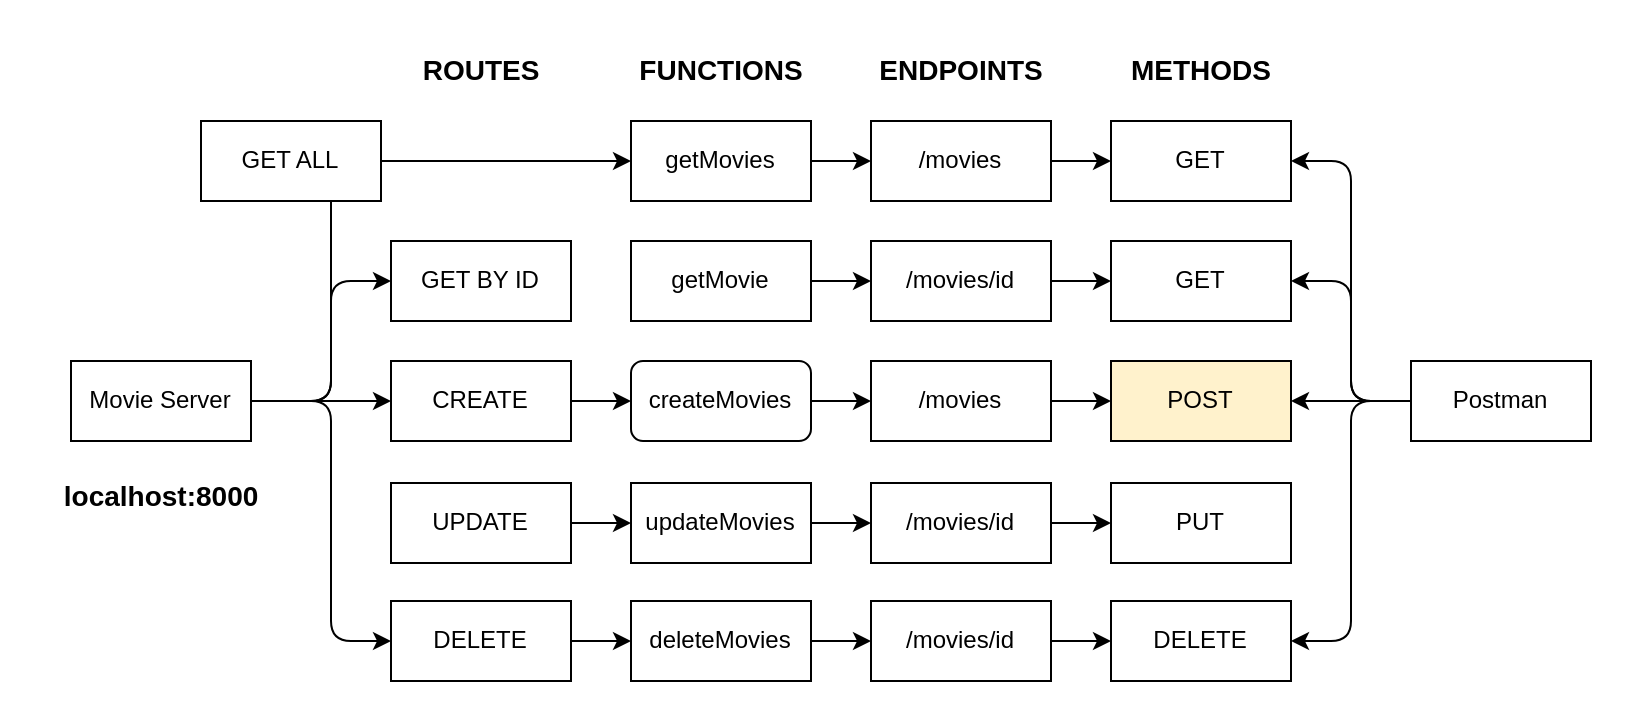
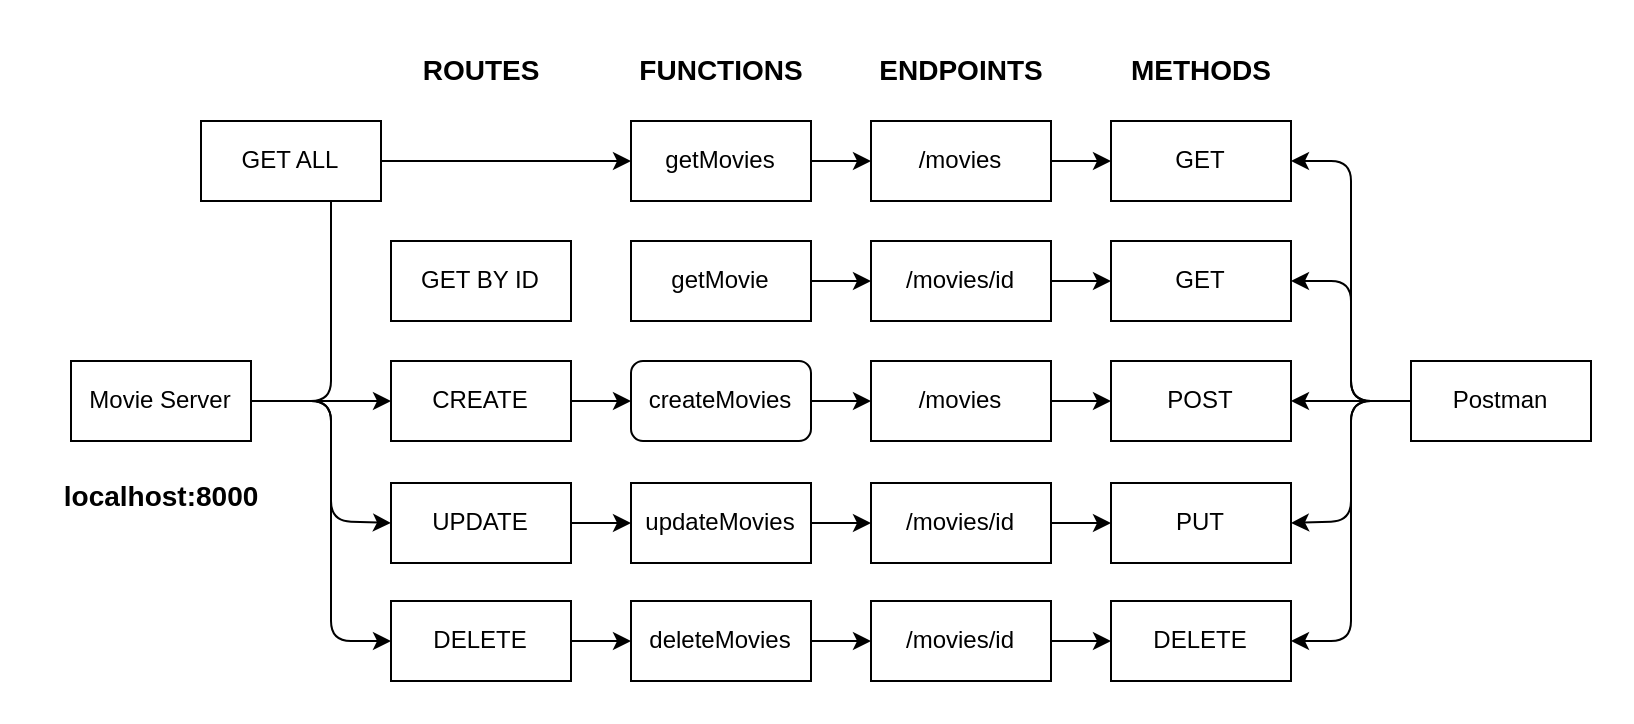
  <mxCell id="0" />
  <mxCell id="1" parent="0" />
  <mxCell id="2" style="edgeStyle=none;html=1;exitX=1;exitY=0.5;exitDx=0;exitDy=0;" edge="1" parent="1" source="7"><mxGeometry relative="1" as="geometry"><mxPoint x="195" y="200" as="targetPoint" /></mxGeometry></mxCell>
- <mxCell id="4" style="edgeStyle=none;html=1;exitX=1;exitY=0.5;exitDx=0;exitDy=0;entryX=0;entryY=0.5;entryDx=0;entryDy=0;" edge="1" parent="1" source="7" target="16"><mxGeometry relative="1" as="geometry"><Array as="points"><mxPoint x="165" y="200" /><mxPoint x="165" y="140" /></Array></mxGeometry></mxCell>
+ <mxCell id="3" style="edgeStyle=none;html=1;exitX=1;exitY=0.5;exitDx=0;exitDy=0;entryX=0;entryY=0.5;entryDx=0;entryDy=0;" edge="1" parent="1" source="7" target="15"><mxGeometry relative="1" as="geometry"><Array as="points"><mxPoint x="165" y="200" /><mxPoint x="165" y="260" /></Array></mxGeometry></mxCell>
  <mxCell id="5" style="edgeStyle=none;html=1;exitX=1;exitY=0.5;exitDx=0;exitDy=0;entryX=0;entryY=0.5;entryDx=0;entryDy=0;" edge="1" parent="1" source="7" target="11"><mxGeometry relative="1" as="geometry"><Array as="points"><mxPoint x="165" y="200" /><mxPoint x="165" y="80" /></Array></mxGeometry></mxCell>
  <mxCell id="6" style="edgeStyle=none;html=1;exitX=1;exitY=0.5;exitDx=0;exitDy=0;entryX=0;entryY=0.5;entryDx=0;entryDy=0;" edge="1" parent="1" source="7" target="13"><mxGeometry relative="1" as="geometry"><Array as="points"><mxPoint x="165" y="200" /><mxPoint x="165" y="320" /></Array></mxGeometry></mxCell>
  <mxCell id="7" value="Movie Server" style="rounded=0;whiteSpace=wrap;html=1;" vertex="1" parent="1"><mxGeometry x="35" y="180" width="90" height="40" as="geometry" /></mxCell>
  <mxCell id="8" style="edgeStyle=none;html=1;exitX=1;exitY=0.5;exitDx=0;exitDy=0;entryX=0;entryY=0.5;entryDx=0;entryDy=0;fontSize=14;" edge="1" parent="1" source="9" target="22"><mxGeometry relative="1" as="geometry" /></mxCell>
  <mxCell id="9" value="CREATE" style="rounded=0;whiteSpace=wrap;html=1;" vertex="1" parent="1"><mxGeometry x="195" y="180" width="90" height="40" as="geometry" /></mxCell>
  <mxCell id="10" style="edgeStyle=none;html=1;exitX=1;exitY=0.5;exitDx=0;exitDy=0;entryX=0;entryY=0.5;entryDx=0;entryDy=0;fontSize=14;" edge="1" parent="1" source="11" target="24"><mxGeometry relative="1" as="geometry" /></mxCell>
  <mxCell id="11" value="GET ALL" style="rounded=0;whiteSpace=wrap;html=1;" vertex="1" parent="1"><mxGeometry x="100" y="60" width="90" height="40" as="geometry" /></mxCell>
  <mxCell id="12" style="edgeStyle=none;html=1;exitX=1;exitY=0.5;exitDx=0;exitDy=0;entryX=0;entryY=0.5;entryDx=0;entryDy=0;fontSize=14;" edge="1" parent="1" source="13" target="26"><mxGeometry relative="1" as="geometry" /></mxCell>
  <mxCell id="13" value="DELETE" style="rounded=0;whiteSpace=wrap;html=1;" vertex="1" parent="1"><mxGeometry x="195" y="300" width="90" height="40" as="geometry" /></mxCell>
  <mxCell id="14" style="edgeStyle=none;html=1;exitX=1;exitY=0.5;exitDx=0;exitDy=0;fontSize=14;" edge="1" parent="1" source="15" target="28"><mxGeometry relative="1" as="geometry" /></mxCell>
  <mxCell id="15" value="UPDATE&lt;br&gt;" style="rounded=0;whiteSpace=wrap;html=1;" vertex="1" parent="1"><mxGeometry x="195" y="241" width="90" height="40" as="geometry" /></mxCell>
  <mxCell id="16" value="GET BY ID" style="rounded=0;whiteSpace=wrap;html=1;" vertex="1" parent="1"><mxGeometry x="195" y="120" width="90" height="40" as="geometry" /></mxCell>
  <mxCell id="17" value="&lt;b&gt;&lt;font style=&quot;font-size: 14px;&quot;&gt;ROUTES&lt;br&gt;&lt;/font&gt;&lt;/b&gt;" style="text;html=1;align=center;verticalAlign=middle;resizable=0;points=[];autosize=1;strokeColor=none;fillColor=none;" vertex="1" parent="1"><mxGeometry x="200" y="20" width="80" height="30" as="geometry" /></mxCell>
  <mxCell id="18" value="&lt;b&gt;&lt;font style=&quot;font-size: 14px;&quot;&gt;FUNCTIONS&lt;br&gt;&lt;/font&gt;&lt;/b&gt;" style="text;html=1;align=center;verticalAlign=middle;resizable=0;points=[];autosize=1;strokeColor=none;fillColor=none;" vertex="1" parent="1"><mxGeometry x="305" y="20" width="110" height="30" as="geometry" /></mxCell>
  <mxCell id="19" value="&lt;b&gt;&lt;font style=&quot;font-size: 14px;&quot;&gt;ENDPOINTS&lt;br&gt;&lt;/font&gt;&lt;/b&gt;" style="text;html=1;align=center;verticalAlign=middle;resizable=0;points=[];autosize=1;strokeColor=none;fillColor=none;" vertex="1" parent="1"><mxGeometry x="425" y="20" width="110" height="30" as="geometry" /></mxCell>
  <mxCell id="20" value="&lt;b&gt;&lt;font style=&quot;font-size: 14px;&quot;&gt;METHODS&lt;br&gt;&lt;/font&gt;&lt;/b&gt;" style="text;html=1;align=center;verticalAlign=middle;resizable=0;points=[];autosize=1;strokeColor=none;fillColor=none;" vertex="1" parent="1"><mxGeometry x="555" y="20" width="90" height="30" as="geometry" /></mxCell>
  <mxCell id="21" style="edgeStyle=none;html=1;exitX=1;exitY=0.5;exitDx=0;exitDy=0;fontSize=14;" edge="1" parent="1" source="22" target="32"><mxGeometry relative="1" as="geometry" /></mxCell>
  <mxCell id="22" value="createMovies" style="whiteSpace=wrap;html=1;rounded=1;" vertex="1" parent="1"><mxGeometry x="315" y="180" width="90" height="40" as="geometry" /></mxCell>
  <mxCell id="23" style="edgeStyle=none;html=1;exitX=1;exitY=0.5;exitDx=0;exitDy=0;entryX=0;entryY=0.5;entryDx=0;entryDy=0;fontSize=14;" edge="1" parent="1" source="24" target="34"><mxGeometry relative="1" as="geometry" /></mxCell>
  <mxCell id="24" value="getMovies" style="rounded=0;whiteSpace=wrap;html=1;" vertex="1" parent="1"><mxGeometry x="315" y="60" width="90" height="40" as="geometry" /></mxCell>
  <mxCell id="25" style="edgeStyle=none;html=1;exitX=1;exitY=0.5;exitDx=0;exitDy=0;entryX=0;entryY=0.5;entryDx=0;entryDy=0;fontSize=14;" edge="1" parent="1" source="26" target="36"><mxGeometry relative="1" as="geometry" /></mxCell>
  <mxCell id="26" value="deleteMovies" style="rounded=0;whiteSpace=wrap;html=1;" vertex="1" parent="1"><mxGeometry x="315" y="300" width="90" height="40" as="geometry" /></mxCell>
  <mxCell id="27" style="edgeStyle=none;html=1;exitX=1;exitY=0.5;exitDx=0;exitDy=0;entryX=0;entryY=0.5;entryDx=0;entryDy=0;fontSize=14;" edge="1" parent="1" source="28" target="38"><mxGeometry relative="1" as="geometry" /></mxCell>
  <mxCell id="28" value="updateMovies" style="rounded=0;whiteSpace=wrap;html=1;" vertex="1" parent="1"><mxGeometry x="315" y="241" width="90" height="40" as="geometry" /></mxCell>
  <mxCell id="29" style="edgeStyle=none;html=1;exitX=1;exitY=0.5;exitDx=0;exitDy=0;fontSize=14;" edge="1" parent="1" source="30" target="40"><mxGeometry relative="1" as="geometry" /></mxCell>
  <mxCell id="30" value="getMovie" style="rounded=0;whiteSpace=wrap;html=1;" vertex="1" parent="1"><mxGeometry x="315" y="120" width="90" height="40" as="geometry" /></mxCell>
  <mxCell id="31" style="edgeStyle=none;html=1;exitX=1;exitY=0.5;exitDx=0;exitDy=0;entryX=0;entryY=0.5;entryDx=0;entryDy=0;fontSize=14;" edge="1" parent="1" source="32" target="41"><mxGeometry relative="1" as="geometry" /></mxCell>
  <mxCell id="32" value="/movies" style="rounded=0;whiteSpace=wrap;html=1;" vertex="1" parent="1"><mxGeometry x="435" y="180" width="90" height="40" as="geometry" /></mxCell>
  <mxCell id="33" style="edgeStyle=none;html=1;exitX=1;exitY=0.5;exitDx=0;exitDy=0;entryX=0;entryY=0.5;entryDx=0;entryDy=0;fontSize=14;" edge="1" parent="1" source="34" target="42"><mxGeometry relative="1" as="geometry" /></mxCell>
  <mxCell id="34" value="/movies" style="rounded=0;whiteSpace=wrap;html=1;" vertex="1" parent="1"><mxGeometry x="435" y="60" width="90" height="40" as="geometry" /></mxCell>
  <mxCell id="35" style="edgeStyle=none;html=1;exitX=1;exitY=0.5;exitDx=0;exitDy=0;entryX=0;entryY=0.5;entryDx=0;entryDy=0;fontSize=14;" edge="1" parent="1" source="36" target="43"><mxGeometry relative="1" as="geometry" /></mxCell>
  <mxCell id="36" value="/movies/id" style="rounded=0;whiteSpace=wrap;html=1;" vertex="1" parent="1"><mxGeometry x="435" y="300" width="90" height="40" as="geometry" /></mxCell>
  <mxCell id="37" style="edgeStyle=none;html=1;exitX=1;exitY=0.5;exitDx=0;exitDy=0;entryX=0;entryY=0.5;entryDx=0;entryDy=0;fontSize=14;" edge="1" parent="1" source="38" target="44"><mxGeometry relative="1" as="geometry" /></mxCell>
  <mxCell id="38" value="/movies/id" style="rounded=0;whiteSpace=wrap;html=1;" vertex="1" parent="1"><mxGeometry x="435" y="241" width="90" height="40" as="geometry" /></mxCell>
  <mxCell id="39" style="edgeStyle=none;html=1;exitX=1;exitY=0.5;exitDx=0;exitDy=0;entryX=0;entryY=0.5;entryDx=0;entryDy=0;fontSize=14;" edge="1" parent="1" source="40" target="45"><mxGeometry relative="1" as="geometry" /></mxCell>
  <mxCell id="40" value="/movies/id" style="rounded=0;whiteSpace=wrap;html=1;" vertex="1" parent="1"><mxGeometry x="435" y="120" width="90" height="40" as="geometry" /></mxCell>
- <mxCell id="41" value="POST" style="rounded=0;whiteSpace=wrap;html=1;fillColor=#fff2cc;" vertex="1" parent="1"><mxGeometry x="555" y="180" width="90" height="40" as="geometry" /></mxCell>
+ <mxCell id="41" value="POST" style="rounded=0;whiteSpace=wrap;html=1;" vertex="1" parent="1"><mxGeometry x="555" y="180" width="90" height="40" as="geometry" /></mxCell>
  <mxCell id="42" value="GET" style="rounded=0;whiteSpace=wrap;html=1;" vertex="1" parent="1"><mxGeometry x="555" y="60" width="90" height="40" as="geometry" /></mxCell>
  <mxCell id="43" value="DELETE" style="rounded=0;whiteSpace=wrap;html=1;" vertex="1" parent="1"><mxGeometry x="555" y="300" width="90" height="40" as="geometry" /></mxCell>
  <mxCell id="44" value="PUT" style="rounded=0;whiteSpace=wrap;html=1;" vertex="1" parent="1"><mxGeometry x="555" y="241" width="90" height="40" as="geometry" /></mxCell>
  <mxCell id="45" value="GET" style="rounded=0;whiteSpace=wrap;html=1;" vertex="1" parent="1"><mxGeometry x="555" y="120" width="90" height="40" as="geometry" /></mxCell>
  <mxCell id="46" value="&lt;b&gt;&lt;font style=&quot;font-size: 14px;&quot;&gt;localhost:8000&lt;br&gt;&lt;br&gt;&lt;/font&gt;&lt;/b&gt;" style="text;html=1;align=center;verticalAlign=middle;resizable=0;points=[];autosize=1;strokeColor=none;fillColor=none;" vertex="1" parent="1"><mxGeometry x="20" y="231" width="120" height="50" as="geometry" /></mxCell>
  <mxCell id="47" value="&lt;b&gt;&lt;font style=&quot;font-size: 14px;&quot;&gt;&lt;br&gt;&lt;/font&gt;&lt;/b&gt;" style="text;html=1;align=center;verticalAlign=middle;resizable=0;points=[];autosize=1;strokeColor=none;fillColor=none;" vertex="1" parent="1"><mxGeometry x="145" y="170" width="20" height="30" as="geometry" /></mxCell>
  <mxCell id="48" style="edgeStyle=none;html=1;exitX=0;exitY=0.5;exitDx=0;exitDy=0;entryX=1;entryY=0.5;entryDx=0;entryDy=0;fontSize=14;" edge="1" parent="1" source="53" target="42"><mxGeometry relative="1" as="geometry"><Array as="points"><mxPoint x="675" y="200" /><mxPoint x="675" y="80" /></Array></mxGeometry></mxCell>
  <mxCell id="49" style="edgeStyle=none;html=1;exitX=0;exitY=0.5;exitDx=0;exitDy=0;fontSize=14;" edge="1" parent="1" source="53" target="41"><mxGeometry relative="1" as="geometry" /></mxCell>
  <mxCell id="50" style="edgeStyle=none;html=1;exitX=0;exitY=0.5;exitDx=0;exitDy=0;entryX=1;entryY=0.5;entryDx=0;entryDy=0;fontSize=14;" edge="1" parent="1" source="53" target="45"><mxGeometry relative="1" as="geometry"><Array as="points"><mxPoint x="675" y="200" /><mxPoint x="675" y="140" /></Array></mxGeometry></mxCell>
+ <mxCell id="51" style="edgeStyle=none;html=1;exitX=0;exitY=0.5;exitDx=0;exitDy=0;entryX=1;entryY=0.5;entryDx=0;entryDy=0;fontSize=14;" edge="1" parent="1" source="53" target="44"><mxGeometry relative="1" as="geometry"><Array as="points"><mxPoint x="675" y="200" /><mxPoint x="675" y="260" /></Array></mxGeometry></mxCell>
  <mxCell id="52" style="edgeStyle=none;html=1;exitX=0;exitY=0.5;exitDx=0;exitDy=0;entryX=1;entryY=0.5;entryDx=0;entryDy=0;fontSize=14;" edge="1" parent="1" source="53" target="43"><mxGeometry relative="1" as="geometry"><Array as="points"><mxPoint x="675" y="200" /><mxPoint x="675" y="320" /></Array></mxGeometry></mxCell>
  <mxCell id="53" value="Postman" style="rounded=0;whiteSpace=wrap;html=1;" vertex="1" parent="1"><mxGeometry x="705" y="180" width="90" height="40" as="geometry" /></mxCell>
